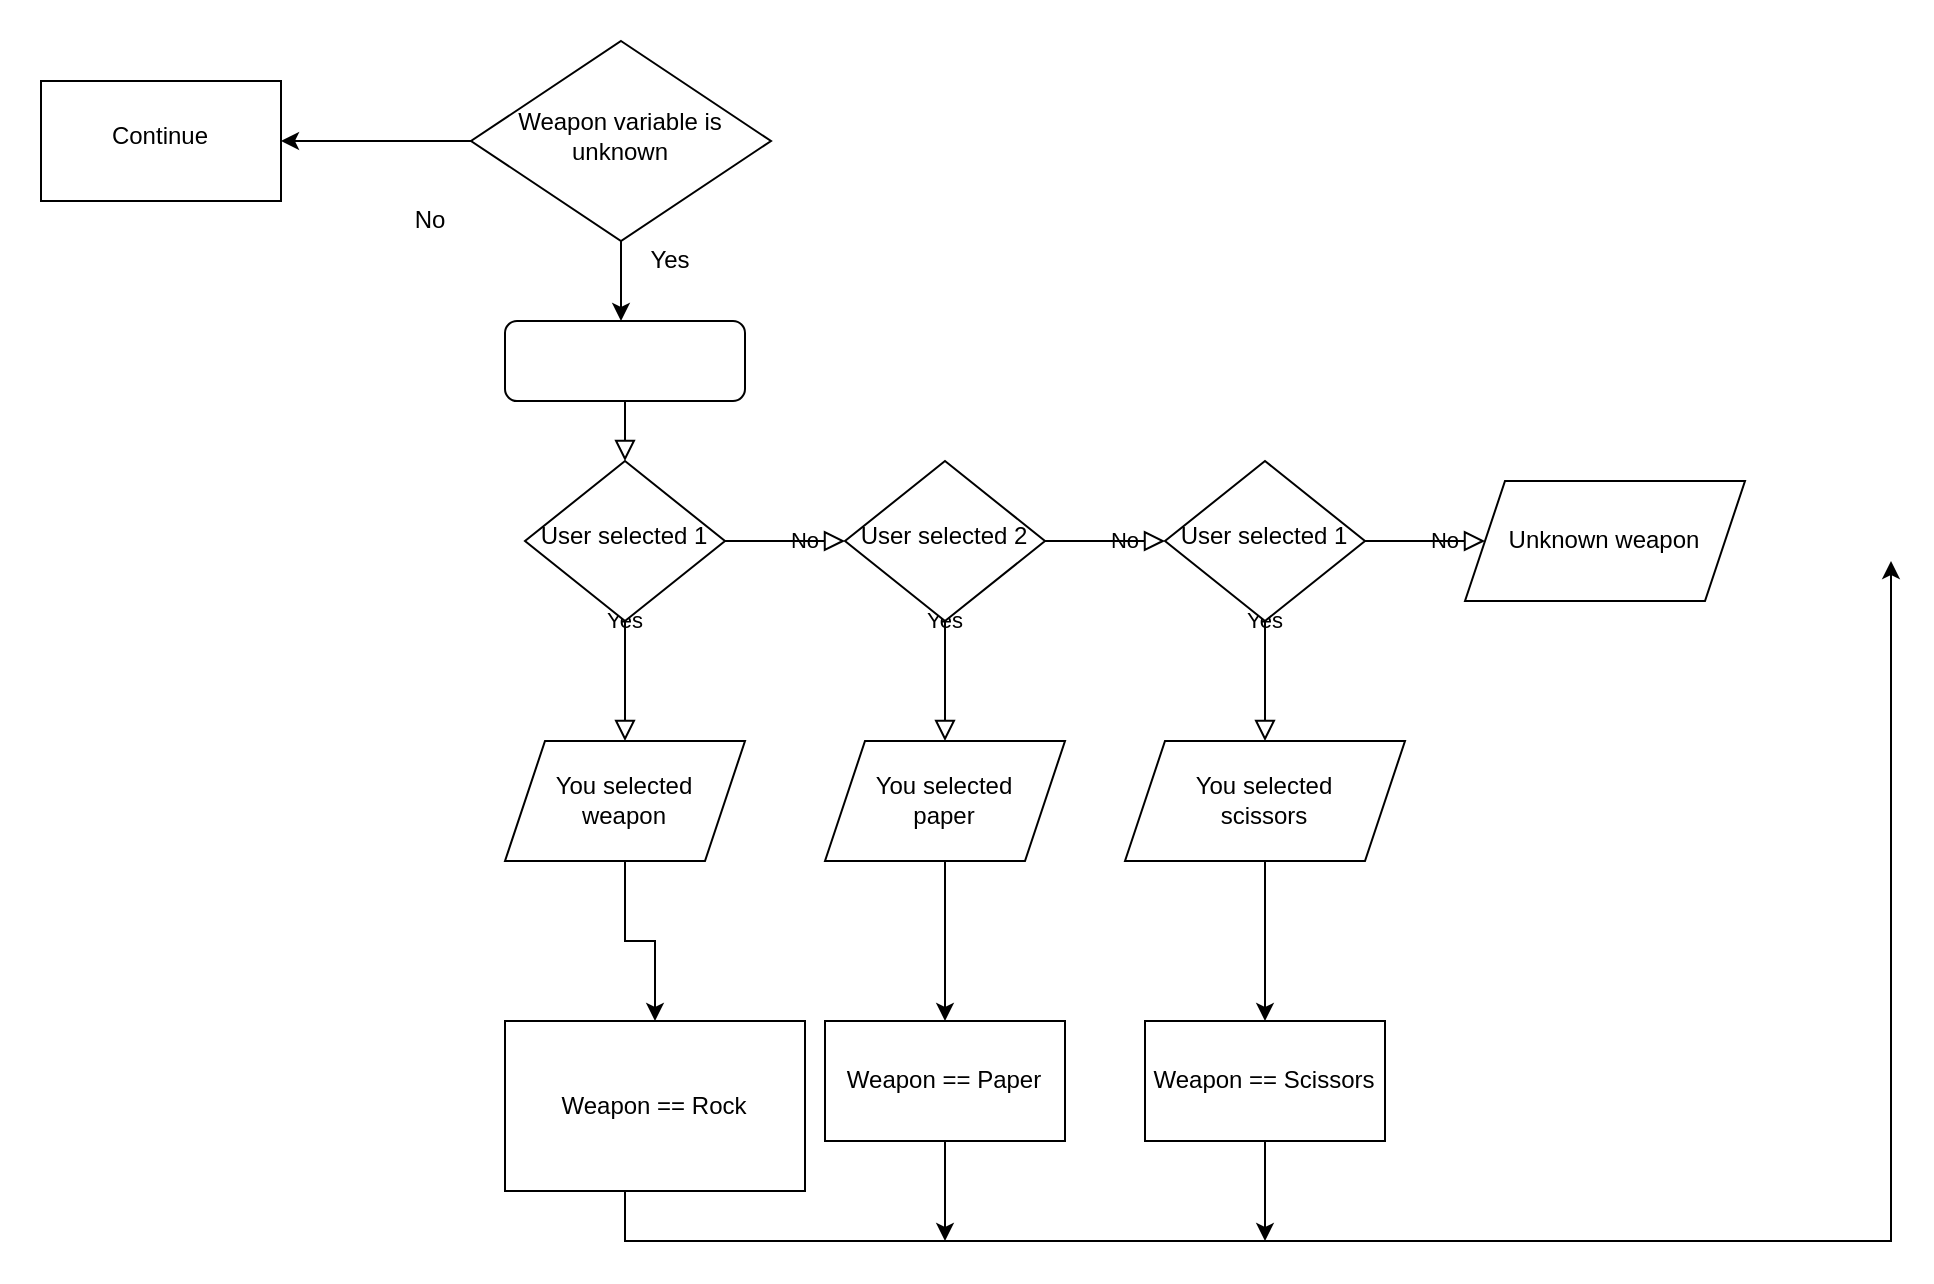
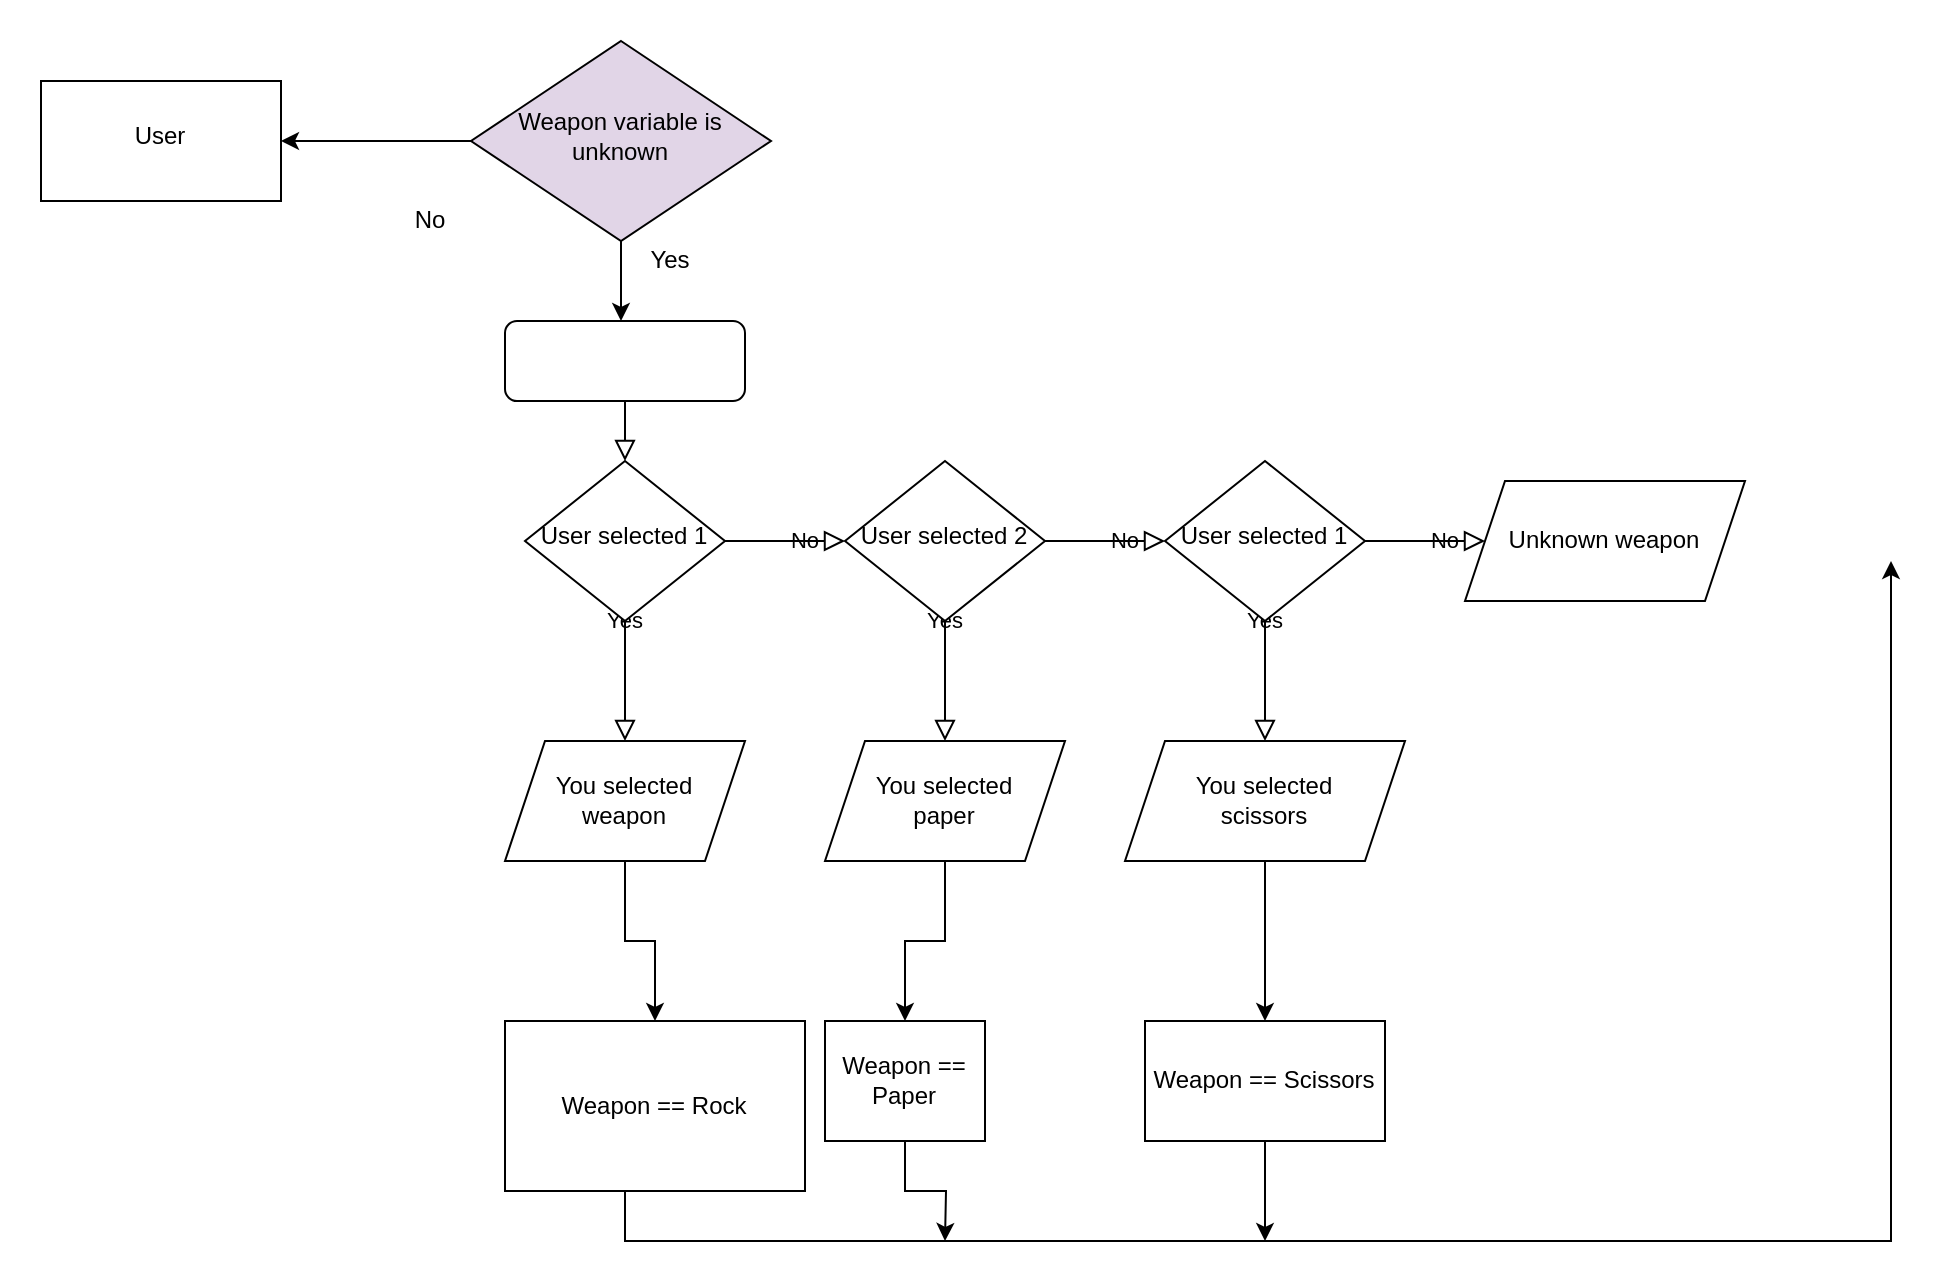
  <mxCell id="0" />
  <mxCell id="1" parent="0" />
  <mxCell id="2" value="" style="rounded=0;html=1;jettySize=auto;orthogonalLoop=1;fontSize=11;endArrow=block;endFill=0;endSize=8;strokeWidth=1;shadow=0;labelBackgroundColor=none;edgeStyle=orthogonalEdgeStyle;" parent="1" source="3" target="6" edge="1"><mxGeometry relative="1" as="geometry" /></mxCell>
  <mxCell id="3" value="" style="rounded=1;whiteSpace=wrap;html=1;fontSize=12;glass=0;strokeWidth=1;shadow=0;" parent="1" vertex="1"><mxGeometry x="252" y="160" width="120" height="40" as="geometry" /></mxCell>
  <mxCell id="4" value="Yes" style="rounded=0;html=1;jettySize=auto;orthogonalLoop=1;fontSize=11;endArrow=block;endFill=0;endSize=8;strokeWidth=1;shadow=0;labelBackgroundColor=none;edgeStyle=orthogonalEdgeStyle;" parent="1" source="6" edge="1"><mxGeometry y="30" relative="1" as="geometry"><mxPoint as="offset" /><mxPoint x="312" y="370" as="targetPoint" /></mxGeometry></mxCell>
  <mxCell id="5" value="No" style="edgeStyle=orthogonalEdgeStyle;rounded=0;html=1;jettySize=auto;orthogonalLoop=1;fontSize=11;endArrow=block;endFill=0;endSize=8;strokeWidth=1;shadow=0;labelBackgroundColor=none;" parent="1" source="6" edge="1"><mxGeometry y="10" relative="1" as="geometry"><mxPoint as="offset" /><mxPoint x="422" y="270" as="targetPoint" /></mxGeometry></mxCell>
  <mxCell id="6" value="User selected 1" style="rhombus;whiteSpace=wrap;html=1;shadow=0;fontFamily=Helvetica;fontSize=12;align=center;strokeWidth=1;spacing=6;spacingTop=-4;" parent="1" vertex="1"><mxGeometry x="262" y="230" width="100" height="80" as="geometry" /></mxCell>
  <mxCell id="7" value="Yes" style="rounded=0;html=1;jettySize=auto;orthogonalLoop=1;fontSize=11;endArrow=block;endFill=0;endSize=8;strokeWidth=1;shadow=0;labelBackgroundColor=none;edgeStyle=orthogonalEdgeStyle;" edge="1" parent="1" source="9"><mxGeometry y="30" relative="1" as="geometry"><mxPoint as="offset" /><mxPoint x="472" y="370" as="targetPoint" /></mxGeometry></mxCell>
  <mxCell id="8" value="No" style="edgeStyle=orthogonalEdgeStyle;rounded=0;html=1;jettySize=auto;orthogonalLoop=1;fontSize=11;endArrow=block;endFill=0;endSize=8;strokeWidth=1;shadow=0;labelBackgroundColor=none;" edge="1" parent="1" source="9"><mxGeometry y="10" relative="1" as="geometry"><mxPoint as="offset" /><mxPoint x="582" y="270" as="targetPoint" /></mxGeometry></mxCell>
  <mxCell id="9" value="User selected 2" style="rhombus;whiteSpace=wrap;html=1;shadow=0;fontFamily=Helvetica;fontSize=12;align=center;strokeWidth=1;spacing=6;spacingTop=-4;" vertex="1" parent="1"><mxGeometry x="422" y="230" width="100" height="80" as="geometry" /></mxCell>
  <mxCell id="10" value="Yes" style="rounded=0;html=1;jettySize=auto;orthogonalLoop=1;fontSize=11;endArrow=block;endFill=0;endSize=8;strokeWidth=1;shadow=0;labelBackgroundColor=none;edgeStyle=orthogonalEdgeStyle;" edge="1" parent="1" source="12"><mxGeometry y="30" relative="1" as="geometry"><mxPoint as="offset" /><mxPoint x="632" y="370" as="targetPoint" /></mxGeometry></mxCell>
  <mxCell id="11" value="No" style="edgeStyle=orthogonalEdgeStyle;rounded=0;html=1;jettySize=auto;orthogonalLoop=1;fontSize=11;endArrow=block;endFill=0;endSize=8;strokeWidth=1;shadow=0;labelBackgroundColor=none;" edge="1" parent="1" source="12"><mxGeometry y="10" relative="1" as="geometry"><mxPoint as="offset" /><mxPoint x="742" y="270" as="targetPoint" /></mxGeometry></mxCell>
  <mxCell id="12" value="User selected 1" style="rhombus;whiteSpace=wrap;html=1;shadow=0;fontFamily=Helvetica;fontSize=12;align=center;strokeWidth=1;spacing=6;spacingTop=-4;" vertex="1" parent="1"><mxGeometry x="582" y="230" width="100" height="80" as="geometry" /></mxCell>
  <mxCell id="13" value="" style="edgeStyle=orthogonalEdgeStyle;rounded=0;orthogonalLoop=1;jettySize=auto;html=1;" edge="1" parent="1" source="14" target="21"><mxGeometry relative="1" as="geometry" /></mxCell>
  <mxCell id="14" value="You selected&lt;br&gt;weapon" style="shape=parallelogram;perimeter=parallelogramPerimeter;whiteSpace=wrap;html=1;fixedSize=1;" vertex="1" parent="1"><mxGeometry x="252" y="370" width="120" height="60" as="geometry" /></mxCell>
  <mxCell id="15" style="edgeStyle=orthogonalEdgeStyle;rounded=0;orthogonalLoop=1;jettySize=auto;html=1;entryX=0.5;entryY=0;entryDx=0;entryDy=0;" edge="1" parent="1" source="16" target="23"><mxGeometry relative="1" as="geometry" /></mxCell>
  <mxCell id="16" value="You selected&lt;br&gt;paper" style="shape=parallelogram;perimeter=parallelogramPerimeter;whiteSpace=wrap;html=1;fixedSize=1;" vertex="1" parent="1"><mxGeometry x="412" y="370" width="120" height="60" as="geometry" /></mxCell>
  <mxCell id="17" style="edgeStyle=orthogonalEdgeStyle;rounded=0;orthogonalLoop=1;jettySize=auto;html=1;entryX=0.5;entryY=0;entryDx=0;entryDy=0;" edge="1" parent="1" source="18" target="25"><mxGeometry relative="1" as="geometry" /></mxCell>
  <mxCell id="18" value="You selected&lt;br&gt;scissors" style="shape=parallelogram;perimeter=parallelogramPerimeter;whiteSpace=wrap;html=1;fixedSize=1;" vertex="1" parent="1"><mxGeometry x="562" y="370" width="140" height="60" as="geometry" /></mxCell>
  <mxCell id="19" value="Unknown weapon" style="shape=parallelogram;perimeter=parallelogramPerimeter;whiteSpace=wrap;html=1;fixedSize=1;" vertex="1" parent="1"><mxGeometry x="732" y="240" width="140" height="60" as="geometry" /></mxCell>
  <mxCell id="20" style="edgeStyle=orthogonalEdgeStyle;rounded=0;orthogonalLoop=1;jettySize=auto;html=1;" edge="1" parent="1" source="21"><mxGeometry relative="1" as="geometry"><mxPoint x="945" y="280" as="targetPoint" /><Array as="points"><mxPoint x="312" y="620" /><mxPoint x="945" y="620" /></Array></mxGeometry></mxCell>
  <mxCell id="21" value="Weapon == Rock" style="whiteSpace=wrap;html=1;" vertex="1" parent="1"><mxGeometry x="252" y="510" width="150" height="85" as="geometry" /></mxCell>
  <mxCell id="22" style="edgeStyle=orthogonalEdgeStyle;rounded=0;orthogonalLoop=1;jettySize=auto;html=1;" edge="1" parent="1" source="23"><mxGeometry relative="1" as="geometry"><mxPoint x="472" y="620" as="targetPoint" /></mxGeometry></mxCell>
- <mxCell id="23" value="Weapon == Paper" style="whiteSpace=wrap;html=1;" vertex="1" parent="1"><mxGeometry x="412" y="510" width="120" height="60" as="geometry" /></mxCell>
+ <mxCell id="23" value="Weapon == Paper" style="whiteSpace=wrap;html=1;" vertex="1" parent="1"><mxGeometry x="412" y="510" width="80" height="60" as="geometry" /></mxCell>
  <mxCell id="24" style="edgeStyle=orthogonalEdgeStyle;rounded=0;orthogonalLoop=1;jettySize=auto;html=1;" edge="1" parent="1" source="25"><mxGeometry relative="1" as="geometry"><mxPoint x="632" y="620" as="targetPoint" /></mxGeometry></mxCell>
  <mxCell id="25" value="Weapon == Scissors" style="whiteSpace=wrap;html=1;" vertex="1" parent="1"><mxGeometry x="572" y="510" width="120" height="60" as="geometry" /></mxCell>
  <mxCell id="26" style="edgeStyle=orthogonalEdgeStyle;rounded=0;orthogonalLoop=1;jettySize=auto;html=1;exitX=0.5;exitY=1;exitDx=0;exitDy=0;" edge="1" parent="1" source="28"><mxGeometry relative="1" as="geometry"><mxPoint x="310" y="160" as="targetPoint" /></mxGeometry></mxCell>
  <mxCell id="27" value="" style="edgeStyle=orthogonalEdgeStyle;rounded=0;orthogonalLoop=1;jettySize=auto;html=1;" edge="1" parent="1" source="28" target="31"><mxGeometry relative="1" as="geometry" /></mxCell>
- <mxCell id="28" value="Weapon variable is unknown" style="rhombus;whiteSpace=wrap;html=1;shadow=0;fontFamily=Helvetica;fontSize=12;align=center;strokeWidth=1;spacing=6;spacingTop=-4;" vertex="1" parent="1"><mxGeometry x="235" y="20" width="150" height="100" as="geometry" /></mxCell>
+ <mxCell id="28" value="Weapon variable is unknown" style="rhombus;whiteSpace=wrap;html=1;shadow=0;fontFamily=Helvetica;fontSize=12;align=center;strokeWidth=1;spacing=6;spacingTop=-4;fillColor=#e1d5e7;" vertex="1" parent="1"><mxGeometry x="235" y="20" width="150" height="100" as="geometry" /></mxCell>
  <mxCell id="29" value="Yes" style="text;html=1;strokeColor=none;fillColor=none;align=center;verticalAlign=middle;whiteSpace=wrap;rounded=0;" vertex="1" parent="1"><mxGeometry x="315" y="120" width="40" height="20" as="geometry" /></mxCell>
  <mxCell id="30" value="No" style="text;html=1;strokeColor=none;fillColor=none;align=center;verticalAlign=middle;whiteSpace=wrap;rounded=0;" vertex="1" parent="1"><mxGeometry x="195" y="100" width="40" height="20" as="geometry" /></mxCell>
- <mxCell id="31" value="Continue" style="whiteSpace=wrap;html=1;shadow=0;strokeWidth=1;spacing=6;spacingTop=-4;" vertex="1" parent="1"><mxGeometry x="20" y="40" width="120" height="60" as="geometry" /></mxCell>
+ <mxCell id="31" value="User" style="whiteSpace=wrap;html=1;shadow=0;strokeWidth=1;spacing=6;spacingTop=-4;" vertex="1" parent="1"><mxGeometry x="20" y="40" width="120" height="60" as="geometry" /></mxCell>
